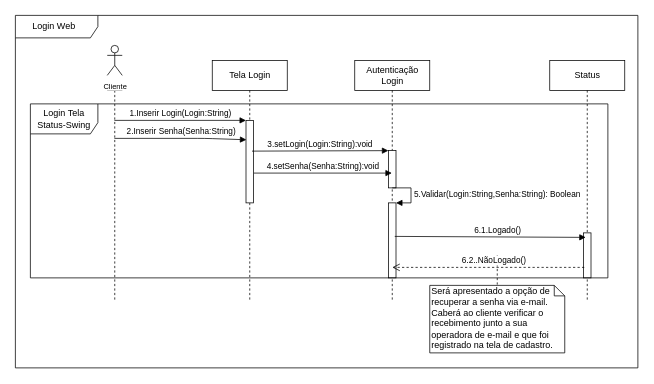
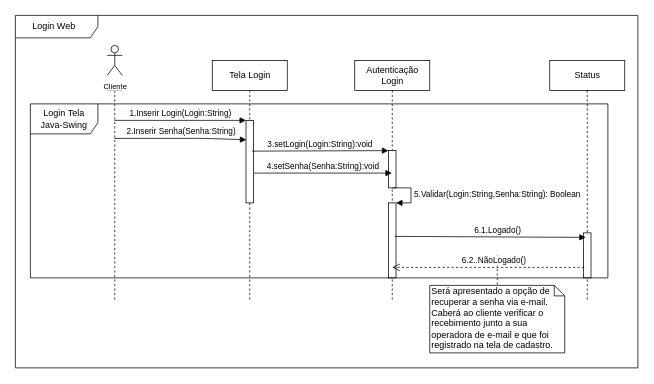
  <mxCell id="0" />
  <mxCell id="1" parent="0" />
  <mxCell id="2" value="" style="endArrow=block;dashed=1;endFill=0;endSize=12;html=1;" edge="1" parent="1"><mxGeometry width="160" relative="1" as="geometry"><mxPoint x="662.5" y="340" as="sourcePoint" /><mxPoint x="662.5" y="420" as="targetPoint" /></mxGeometry></mxCell>
  <mxCell id="3" value="" style="shape=umlLifeline;participant=umlActor;perimeter=lifelinePerimeter;whiteSpace=wrap;html=1;container=1;collapsible=0;recursiveResize=0;verticalAlign=top;spacingTop=36;labelBackgroundColor=#ffffff;outlineConnect=0;size=0;" vertex="1" parent="1"><mxGeometry x="142.5" y="120" width="20" height="280" as="geometry" /></mxCell>
  <mxCell id="4" value="Tela Login" style="shape=umlLifeline;perimeter=lifelinePerimeter;whiteSpace=wrap;html=1;container=1;collapsible=0;recursiveResize=0;outlineConnect=0;" vertex="1" parent="1"><mxGeometry x="282.5" y="80" width="100" height="320" as="geometry" /></mxCell>
  <mxCell id="5" value="" style="html=1;points=[];perimeter=orthogonalPerimeter;" vertex="1" parent="4"><mxGeometry x="45" y="80" width="10" height="110" as="geometry" /></mxCell>
  <mxCell id="6" value="1.Inserir Login(Login:String)" style="html=1;verticalAlign=bottom;endArrow=block;entryX=0;entryY=0;" edge="1" parent="1" source="3" target="5"><mxGeometry relative="1" as="geometry"><mxPoint x="252.5" y="160" as="sourcePoint" /></mxGeometry></mxCell>
  <mxCell id="7" value="Autenticação&lt;br&gt;Login" style="shape=umlLifeline;perimeter=lifelinePerimeter;whiteSpace=wrap;html=1;container=1;collapsible=0;recursiveResize=0;outlineConnect=0;" vertex="1" parent="1"><mxGeometry x="472.5" y="80" width="100" height="320" as="geometry" /></mxCell>
  <mxCell id="8" value="" style="html=1;points=[];perimeter=orthogonalPerimeter;" vertex="1" parent="7"><mxGeometry x="45" y="120" width="10" height="50" as="geometry" /></mxCell>
  <mxCell id="9" value="" style="html=1;points=[];perimeter=orthogonalPerimeter;" vertex="1" parent="7"><mxGeometry x="45" y="190" width="10" height="100" as="geometry" /></mxCell>
  <mxCell id="10" value="5.Validar(Login:String,Senha:String): Boolean" style="edgeStyle=orthogonalEdgeStyle;html=1;align=left;spacingLeft=2;endArrow=block;rounded=0;entryX=1;entryY=0;" edge="1" parent="7" target="9"><mxGeometry relative="1" as="geometry"><mxPoint x="50" y="170" as="sourcePoint" /><Array as="points"><mxPoint x="75" y="170" /></Array></mxGeometry></mxCell>
  <mxCell id="11" value="3.setLogin(Login:String):void" style="html=1;verticalAlign=bottom;endArrow=block;entryX=-0.016;entryY=0.007;entryDx=0;entryDy=0;entryPerimeter=0;" edge="1" parent="1" target="8"><mxGeometry relative="1" as="geometry"><mxPoint x="335.5" y="201" as="sourcePoint" /><mxPoint x="492.5" y="201" as="targetPoint" /></mxGeometry></mxCell>
  <mxCell id="12" value="&lt;font style=&quot;font-size: 10px&quot;&gt;Cliente &lt;br&gt;&lt;/font&gt;" style="shape=umlActor;verticalLabelPosition=bottom;labelBackgroundColor=#ffffff;verticalAlign=top;html=1;" vertex="1" parent="1"><mxGeometry x="142.5" y="60" width="20" height="40" as="geometry" /></mxCell>
  <mxCell id="13" value="Status" style="shape=umlLifeline;perimeter=lifelinePerimeter;whiteSpace=wrap;html=1;container=1;collapsible=0;recursiveResize=0;outlineConnect=0;" vertex="1" parent="1"><mxGeometry x="732.5" y="80" width="100" height="320" as="geometry" /></mxCell>
  <mxCell id="14" value="" style="html=1;points=[];perimeter=orthogonalPerimeter;" vertex="1" parent="13"><mxGeometry x="45" y="230" width="10" height="60" as="geometry" /></mxCell>
  <mxCell id="15" value="6.1.Logado()" style="html=1;verticalAlign=bottom;endArrow=block;exitX=0.834;exitY=0.447;exitDx=0;exitDy=0;exitPerimeter=0;" edge="1" parent="1" source="9"><mxGeometry x="0.075" relative="1" as="geometry"><mxPoint x="530.5" y="316" as="sourcePoint" /><mxPoint x="780.5" y="316" as="targetPoint" /><mxPoint as="offset" /></mxGeometry></mxCell>
  <mxCell id="16" value="6.2..NãoLogado()" style="html=1;verticalAlign=bottom;endArrow=open;dashed=1;endSize=8;" edge="1" parent="1"><mxGeometry x="-0.058" relative="1" as="geometry"><mxPoint x="522.5" y="356" as="targetPoint" /><mxPoint x="778.5" y="356" as="sourcePoint" /><Array as="points" /><mxPoint as="offset" /></mxGeometry></mxCell>
  <mxCell id="17" value="2.Inserir Senha(Senha:String)" style="html=1;verticalAlign=bottom;endArrow=block;entryX=0.051;entryY=0.235;entryDx=0;entryDy=0;entryPerimeter=0;" edge="1" parent="1" source="3" target="5"><mxGeometry x="0.233" y="-20" relative="1" as="geometry"><mxPoint x="202.167" y="170" as="sourcePoint" /><mxPoint x="322.5" y="200" as="targetPoint" /><Array as="points"><mxPoint x="272.5" y="184" /></Array><mxPoint x="-20" y="-20" as="offset" /></mxGeometry></mxCell>
  <mxCell id="18" value="4.setSenha(Senha:String):void" style="html=1;verticalAlign=bottom;endArrow=block;exitX=1.047;exitY=0.639;exitDx=0;exitDy=0;exitPerimeter=0;" edge="1" parent="1" source="5" target="7"><mxGeometry relative="1" as="geometry"><mxPoint x="339.5" y="226" as="sourcePoint" /><mxPoint x="514.34" y="220.06" as="targetPoint" /></mxGeometry></mxCell>
  <mxCell id="19" value="Login Web&amp;nbsp;&amp;nbsp;" style="shape=umlFrame;whiteSpace=wrap;html=1;width=110;height=30;" vertex="1" parent="1"><mxGeometry x="20" y="20" width="830" height="470" as="geometry" /></mxCell>
  <mxCell id="20" value="Será apresentado a opção de recuperar a senha via e-mail. Caberá ao cliente verificar o recebimento junto a sua operadora de e-mail e que foi registrado na tela de cadastro.&amp;nbsp;" style="shape=note;whiteSpace=wrap;html=1;size=14;verticalAlign=top;align=left;spacingTop=-6;" vertex="1" parent="1"><mxGeometry x="572.5" y="380" width="180" height="90" as="geometry" /></mxCell>
- <mxCell id="21" value="Login Tela &lt;br&gt;Status-Swing" style="shape=umlFrame;whiteSpace=wrap;html=1;width=90;height=40;" vertex="1" parent="1"><mxGeometry x="40" y="138" width="770" height="232" as="geometry" /></mxCell>
+ <mxCell id="21" value="Login Tela &lt;br&gt;Java-Swing" style="shape=umlFrame;whiteSpace=wrap;html=1;width=90;height=40;" vertex="1" parent="1"><mxGeometry x="40" y="138" width="770" height="232" as="geometry" /></mxCell>
